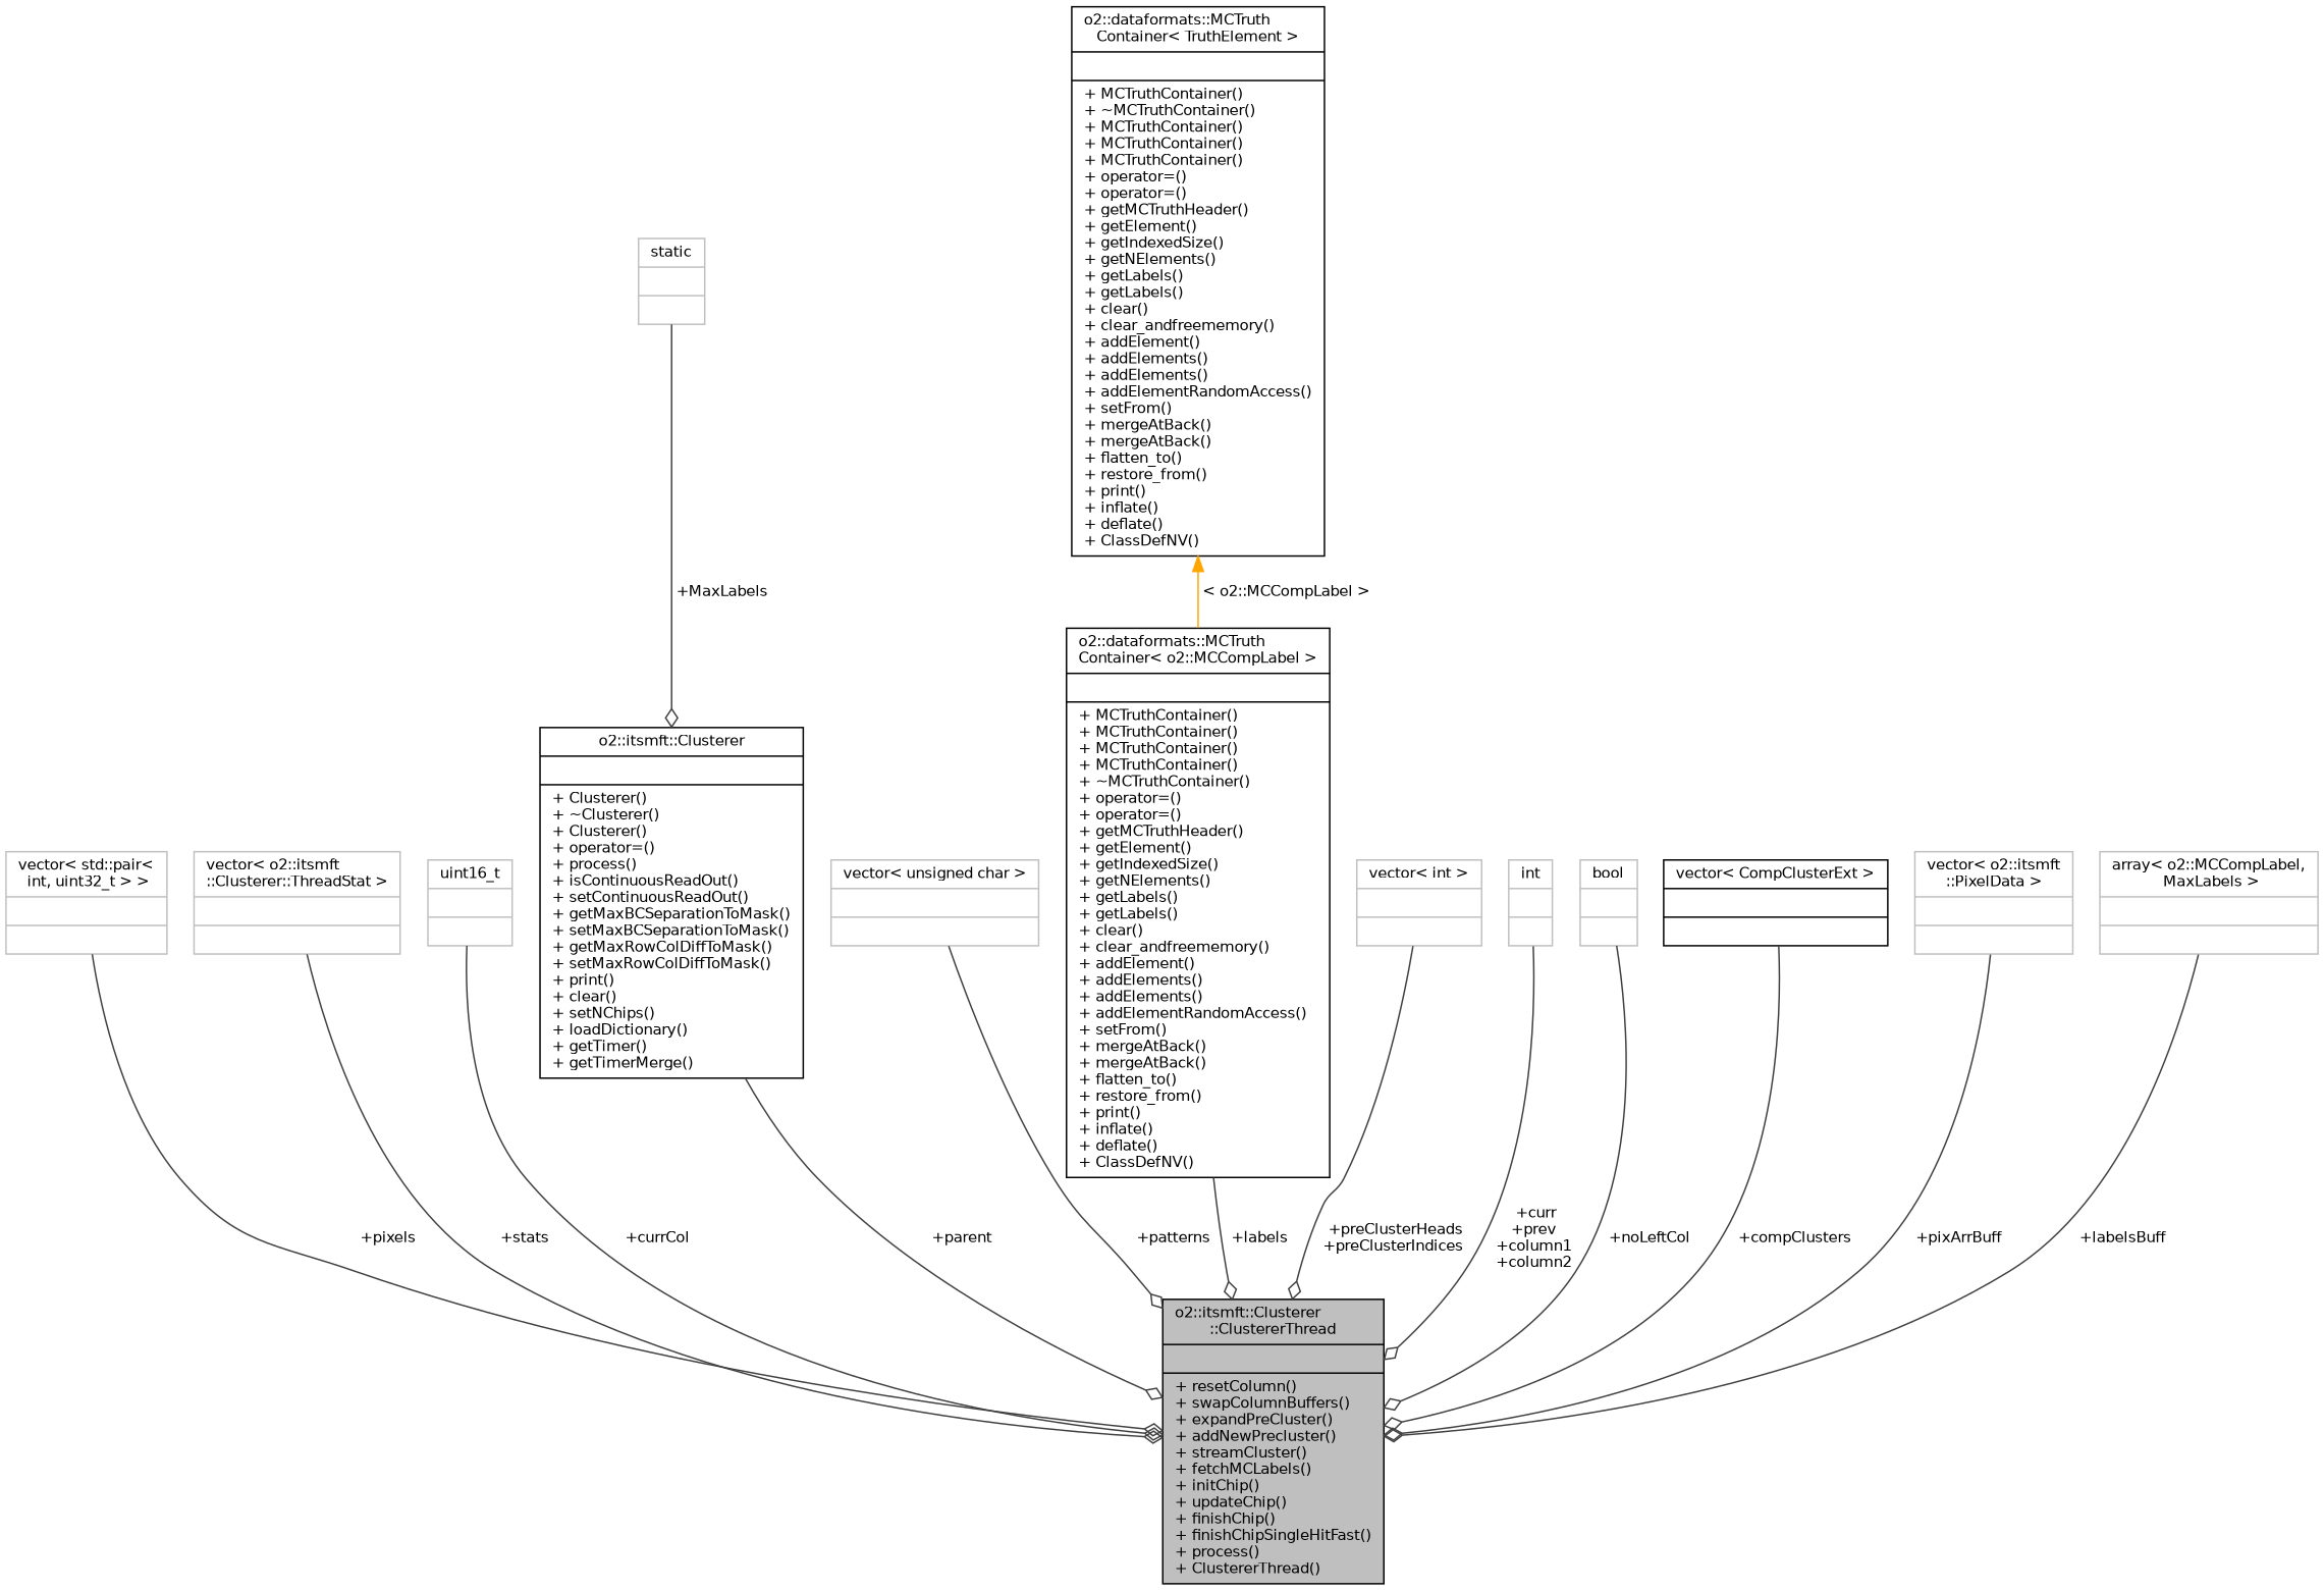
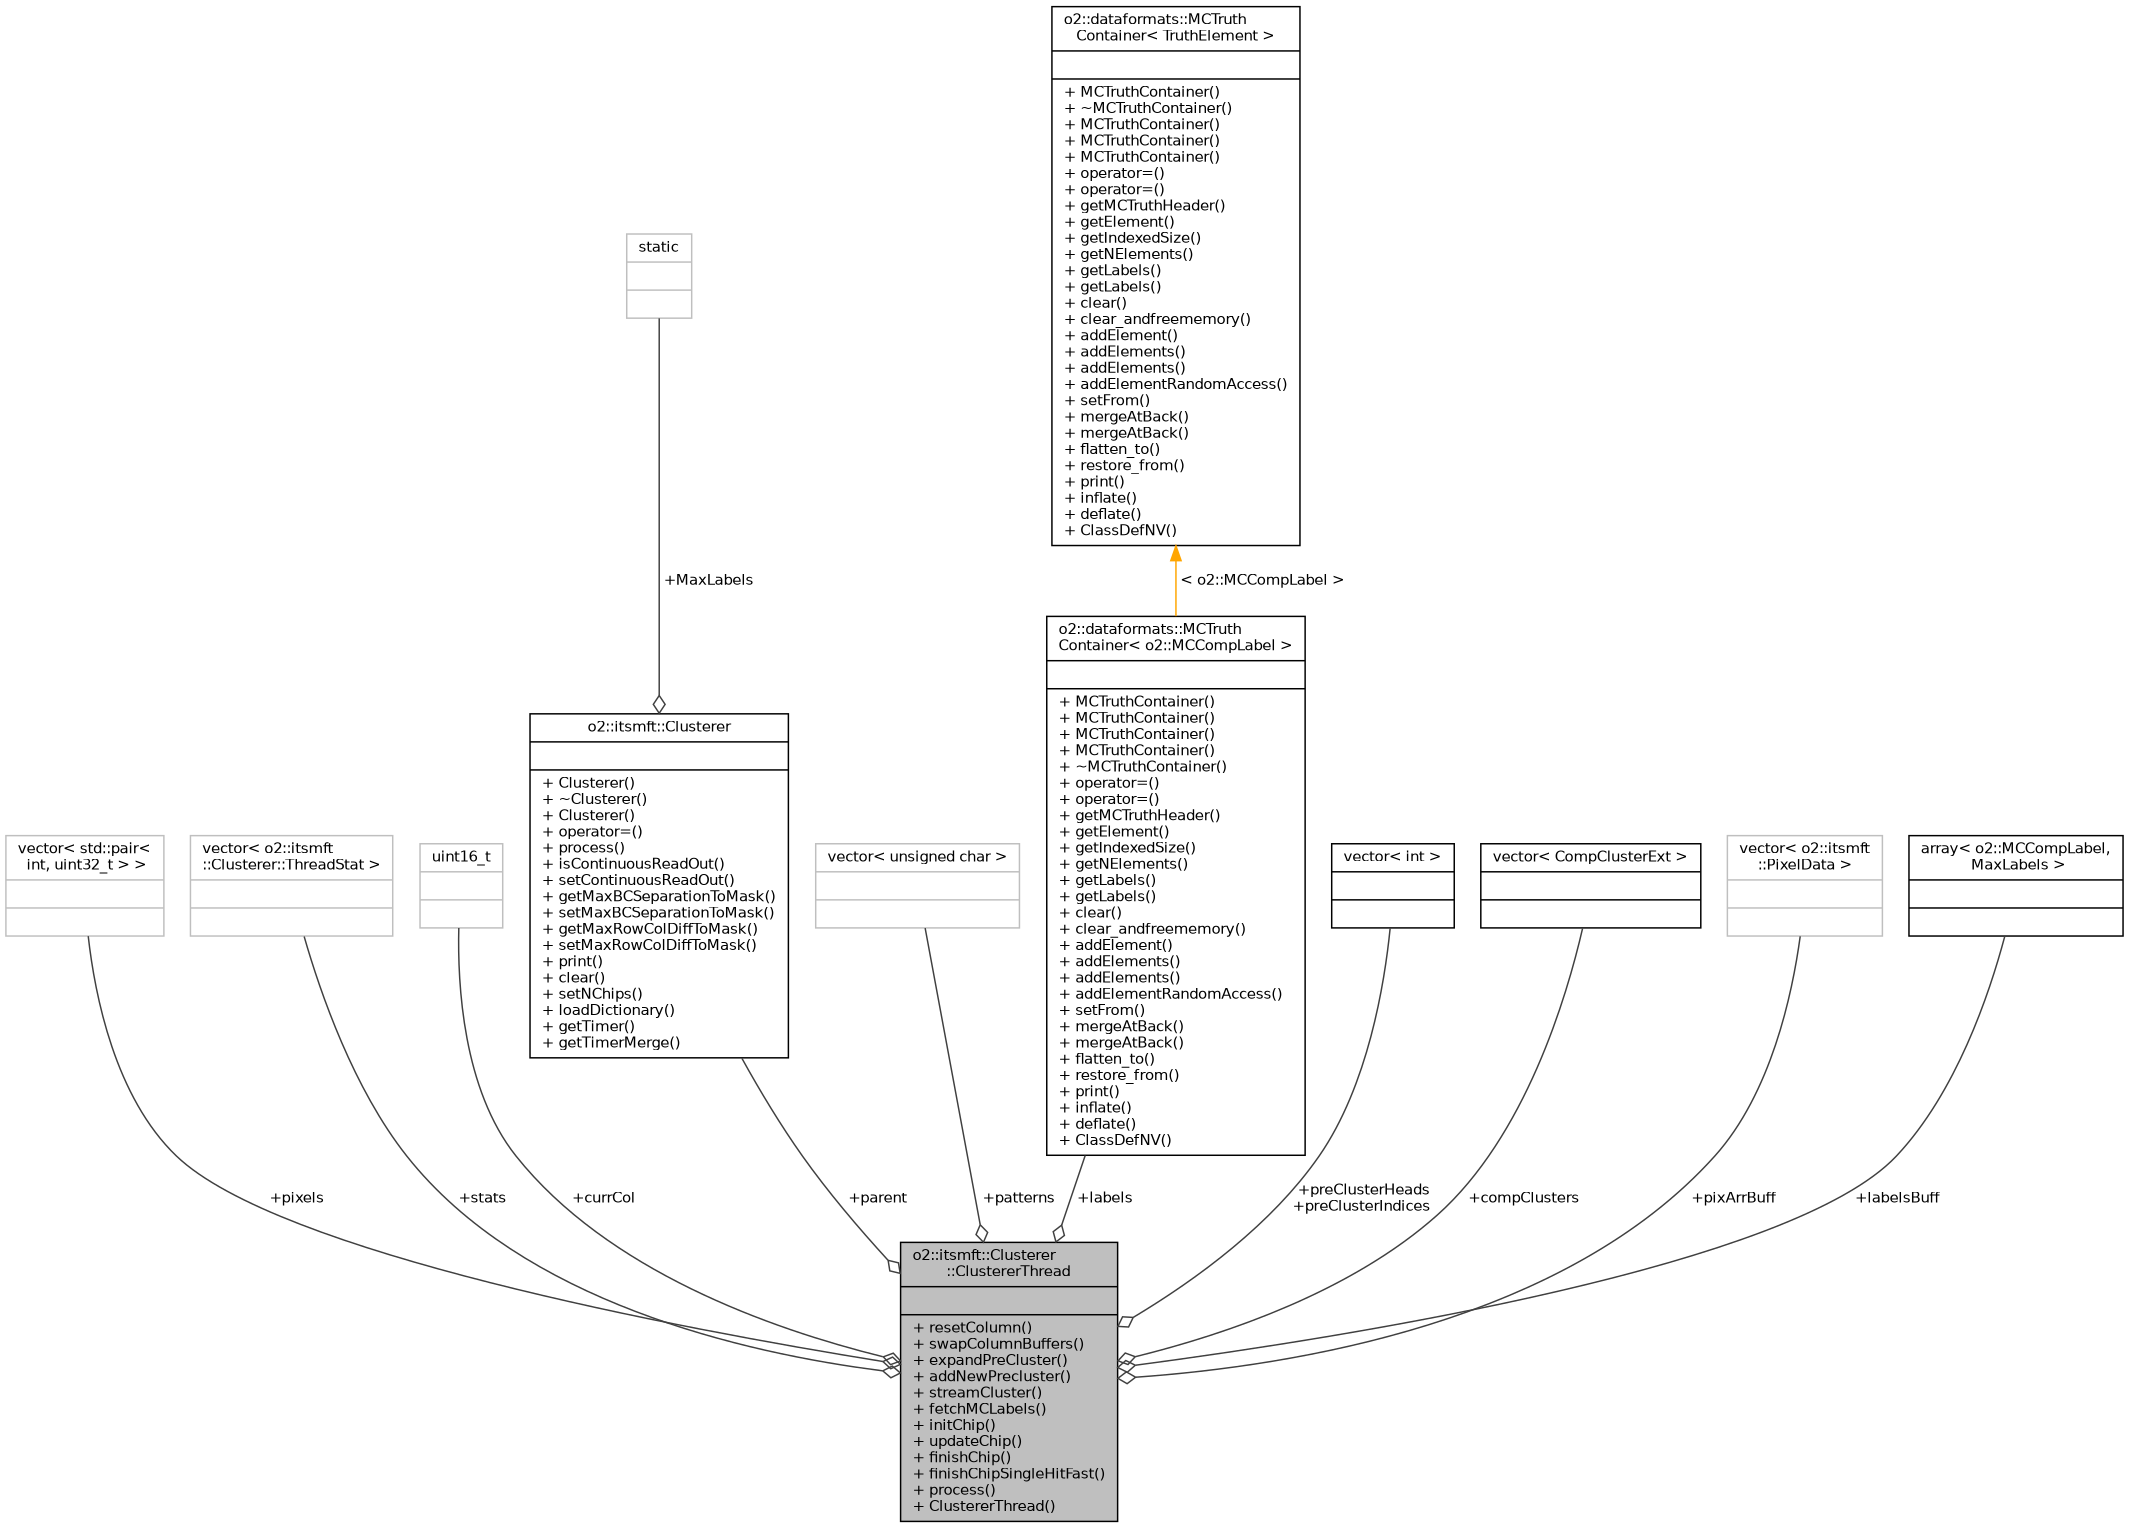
  digraph {
    node [color=grey75 fontname=Helvetica fontsize=10 shape=record]
    edge [arrowhead=odiamond color=grey25 fontname=Helvetica fontsize=10 labelfontname=Helvetica labelfontsize=10 style=solid]
    n1 [color=black fillcolor=grey75 fontcolor=black height=0.2 label="{o2::itsmft::Clusterer\l::ClustererThread\n||+ resetColumn()\l+ swapColumnBuffers()\l+ expandPreCluster()\l+ addNewPrecluster()\l+ streamCluster()\l+ fetchMCLabels()\l+ initChip()\l+ updateChip()\l+ finishChip()\l+ finishChipSingleHitFast()\l+ process()\l+ ClustererThread()\l}" style=filled width=0.4]
    n2 [height=0.2 label="{vector\< std::pair\<\l int, uint32_t \> \>\n||}" width=0.4]
    n3 [height=0.2 label="{vector\< o2::itsmft\l::Clusterer::ThreadStat \>\n||}" width=0.4]
    n4 [height=0.2 label="{uint16_t\n||}" width=0.4]
    n5 [color=black height=0.2 label="{o2::itsmft::Clusterer\n||+ Clusterer()\l+ ~Clusterer()\l+ Clusterer()\l+ operator=()\l+ process()\l+ isContinuousReadOut()\l+ setContinuousReadOut()\l+ getMaxBCSeparationToMask()\l+ setMaxBCSeparationToMask()\l+ getMaxRowColDiffToMask()\l+ setMaxRowColDiffToMask()\l+ print()\l+ clear()\l+ setNChips()\l+ loadDictionary()\l+ getTimer()\l+ getTimerMerge()\l}" width=0.4]
    n6 [height=0.2 label="{static\n||}" width=0.4]
    n7 [height=0.2 label="{vector\< unsigned char \>\n||}" width=0.4]
    n8 [color=black height=0.2 label="{o2::dataformats::MCTruth\lContainer\< o2::MCCompLabel \>\n||+ MCTruthContainer()\l+ MCTruthContainer()\l+ MCTruthContainer()\l+ MCTruthContainer()\l+ ~MCTruthContainer()\l+ operator=()\l+ operator=()\l+ getMCTruthHeader()\l+ getElement()\l+ getIndexedSize()\l+ getNElements()\l+ getLabels()\l+ getLabels()\l+ clear()\l+ clear_andfreememory()\l+ addElement()\l+ addElements()\l+ addElements()\l+ addElementRandomAccess()\l+ setFrom()\l+ mergeAtBack()\l+ mergeAtBack()\l+ flatten_to()\l+ restore_from()\l+ print()\l+ inflate()\l+ deflate()\l+ ClassDefNV()\l}" width=0.4]
    n9 [color=black height=0.2 label="{o2::dataformats::MCTruth\lContainer\< TruthElement \>\n||+ MCTruthContainer()\l+ ~MCTruthContainer()\l+ MCTruthContainer()\l+ MCTruthContainer()\l+ MCTruthContainer()\l+ operator=()\l+ operator=()\l+ getMCTruthHeader()\l+ getElement()\l+ getIndexedSize()\l+ getNElements()\l+ getLabels()\l+ getLabels()\l+ clear()\l+ clear_andfreememory()\l+ addElement()\l+ addElements()\l+ addElements()\l+ addElementRandomAccess()\l+ setFrom()\l+ mergeAtBack()\l+ mergeAtBack()\l+ flatten_to()\l+ restore_from()\l+ print()\l+ inflate()\l+ deflate()\l+ ClassDefNV()\l}" width=0.4]
-   n10 [height=0.2 label="{vector\< int \>\n||}" width=0.4]
-   n11 [height=0.2 label="{int\n||}" width=0.4]
-   n12 [height=0.2 label="{bool\n||}" width=0.4]
+   n10 [color=black height=0.2 label="{vector\< int \>\n||}" width=0.4]
    n13 [color=black height=0.2 label="{vector\< CompClusterExt \>\n||}" width=0.4]
    n14 [height=0.2 label="{vector\< o2::itsmft\l::PixelData \>\n||}" width=0.4]
-   n15 [height=0.2 label="{array\< o2::MCCompLabel,\l MaxLabels \>\n||}" width=0.4]
+   n15 [color=black height=0.2 label="{array\< o2::MCCompLabel,\l MaxLabels \>\n||}" width=0.4]
    n2 -> n1 [label=" +pixels"]
    n3 -> n1 [label=" +stats"]
    n4 -> n1 [label=" +currCol"]
    n5 -> n1 [label=" +parent"]
    n6 -> n5 [label=" +MaxLabels"]
    n7 -> n1 [label=" +patterns"]
    n8 -> n1 [label=" +labels"]
    n9 -> n8 [color=orange dir=back label=" \< o2::MCCompLabel \>" arrowhead=""]
    n10 -> n1 [label=" +preClusterHeads\n+preClusterIndices"]
-   n11 -> n1 [label=" +curr\n+prev\n+column1\n+column2"]
-   n12 -> n1 [label=" +noLeftCol"]
    n13 -> n1 [label=" +compClusters"]
    n14 -> n1 [label=" +pixArrBuff"]
    n15 -> n1 [label=" +labelsBuff"]
  }
